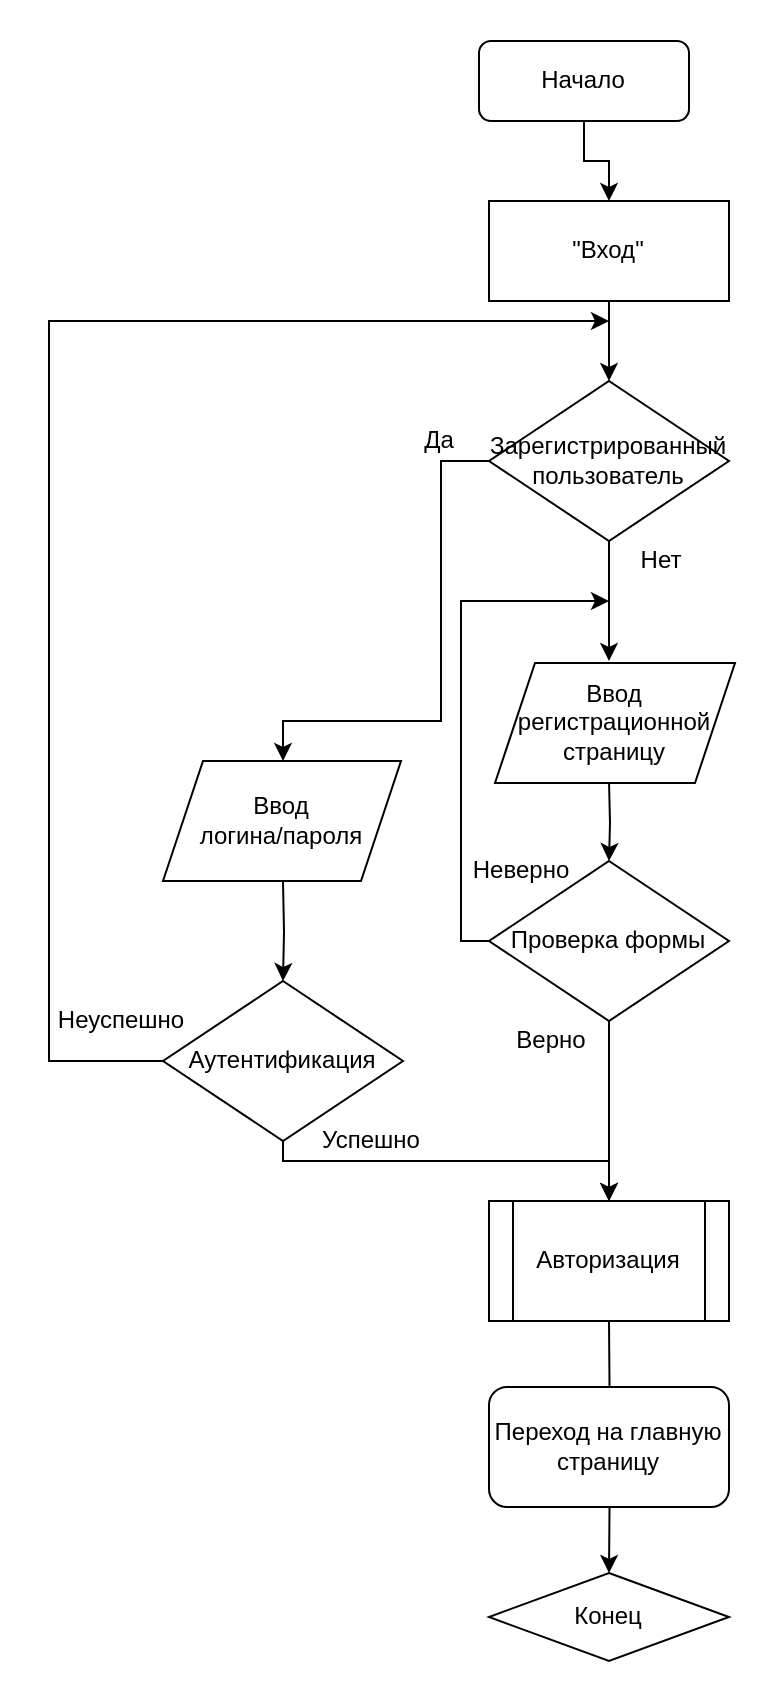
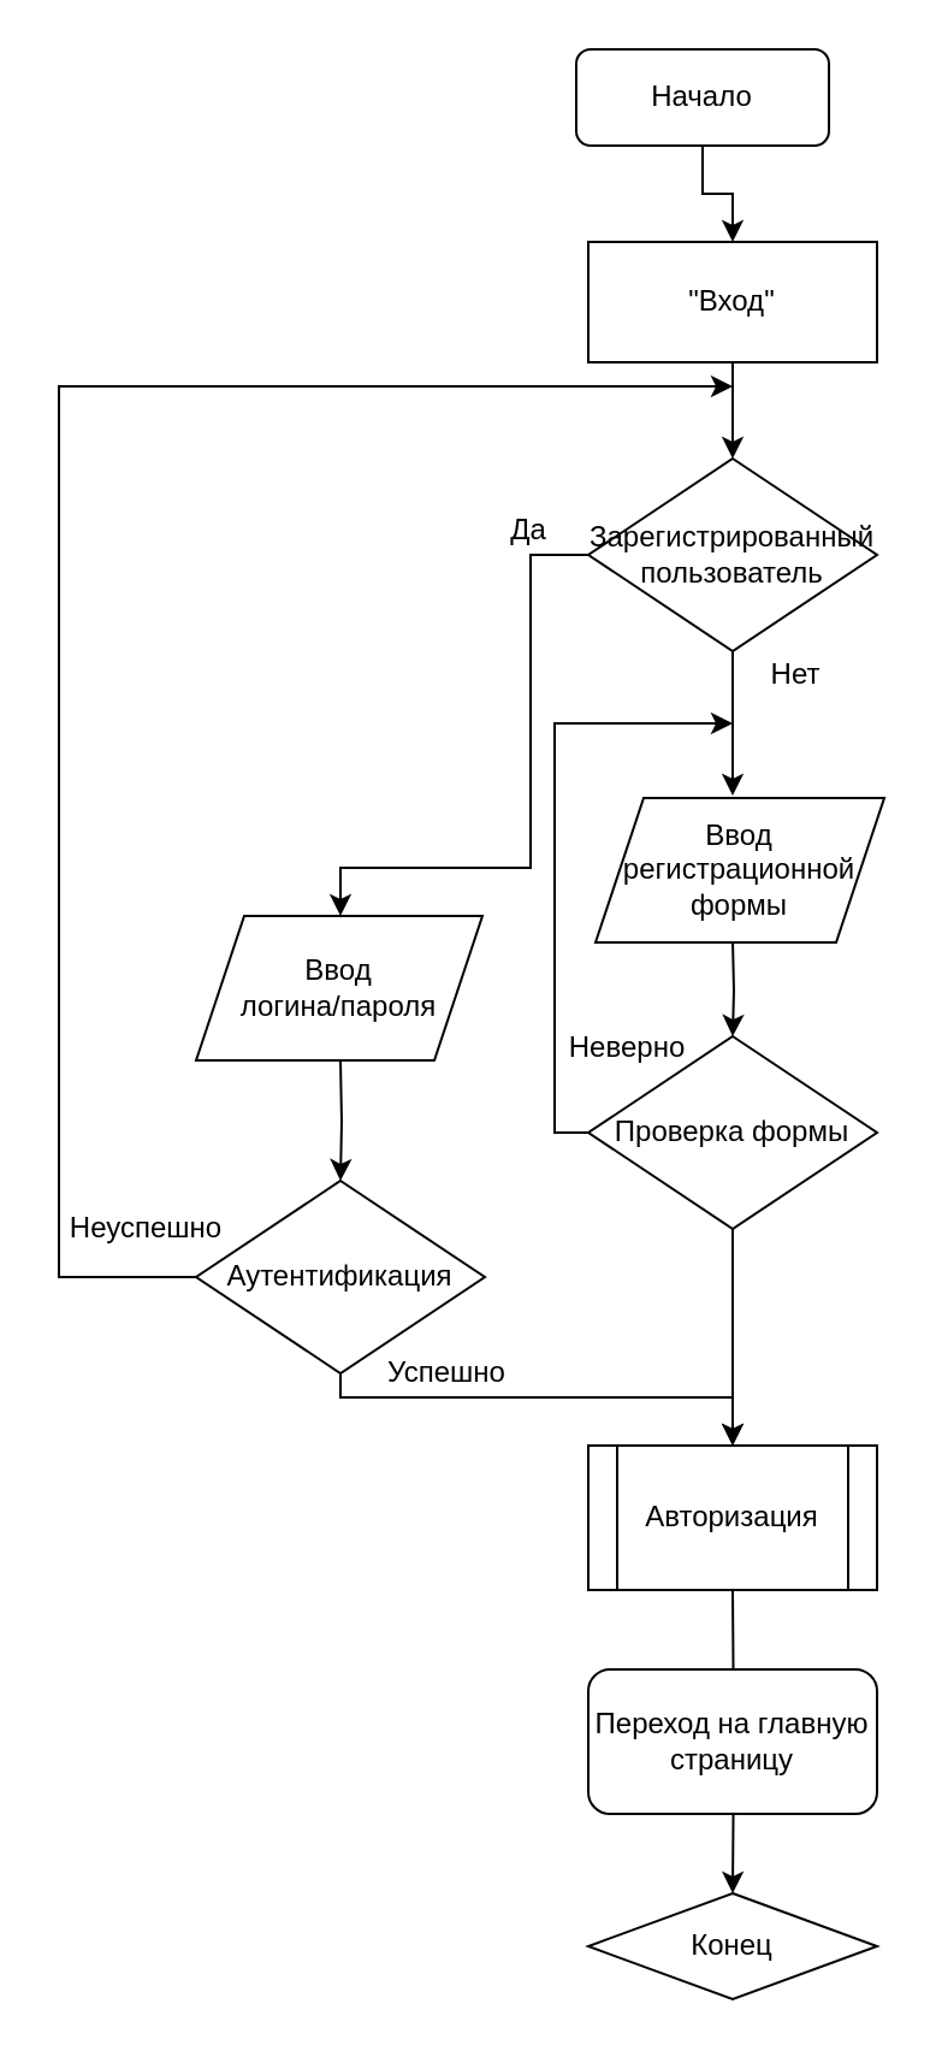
  <mxCell id="0" />
  <mxCell id="1" parent="0" />
  <mxCell id="2" style="edgeStyle=orthogonalEdgeStyle;rounded=0;orthogonalLoop=1;jettySize=auto;html=1;exitX=0.5;exitY=1;exitDx=0;exitDy=0;entryX=0.5;entryY=0;entryDx=0;entryDy=0;fontColor=default;strokeColor=default;labelBackgroundColor=default;" parent="1" source="3" target="5" edge="1"><mxGeometry relative="1" as="geometry" /></mxCell>
  <mxCell id="3" value="Начало" style="rounded=1;whiteSpace=wrap;html=1;fillColor=default;strokeColor=default;fontColor=default;" parent="1" vertex="1"><mxGeometry x="239" y="20" width="105" height="40" as="geometry" /></mxCell>
  <mxCell id="4" style="edgeStyle=orthogonalEdgeStyle;rounded=0;orthogonalLoop=1;jettySize=auto;html=1;exitX=0.5;exitY=1;exitDx=0;exitDy=0;entryX=0.5;entryY=0;entryDx=0;entryDy=0;" parent="1" source="5" target="8" edge="1"><mxGeometry relative="1" as="geometry" /></mxCell>
  <mxCell id="5" value="&quot;Вход&quot;" style="rounded=0;whiteSpace=wrap;html=1;" parent="1" vertex="1"><mxGeometry x="244" y="100" width="120" height="50" as="geometry" /></mxCell>
  <mxCell id="6" style="edgeStyle=orthogonalEdgeStyle;rounded=0;orthogonalLoop=1;jettySize=auto;html=1;exitX=0;exitY=0.5;exitDx=0;exitDy=0;entryX=0.5;entryY=0;entryDx=0;entryDy=0;" parent="1" source="8" edge="1"><mxGeometry relative="1" as="geometry"><mxPoint x="141" y="380" as="targetPoint" /><Array as="points"><mxPoint x="220" y="230" /><mxPoint x="220" y="360" /><mxPoint x="141" y="360" /></Array></mxGeometry></mxCell>
  <mxCell id="7" style="edgeStyle=orthogonalEdgeStyle;rounded=0;orthogonalLoop=1;jettySize=auto;html=1;exitX=0.5;exitY=1;exitDx=0;exitDy=0;entryX=0.5;entryY=0;entryDx=0;entryDy=0;" parent="1" source="8" edge="1"><mxGeometry relative="1" as="geometry"><mxPoint x="304" y="330" as="targetPoint" /></mxGeometry></mxCell>
  <mxCell id="8" value="Зарегистрированный&lt;br&gt;пользователь" style="rhombus;whiteSpace=wrap;html=1;fillColor=default;strokeColor=default;fontColor=default;" parent="1" vertex="1"><mxGeometry x="244" y="190" width="120" height="80" as="geometry" /></mxCell>
  <mxCell id="9" style="edgeStyle=orthogonalEdgeStyle;rounded=0;orthogonalLoop=1;jettySize=auto;html=1;exitX=0.5;exitY=1;exitDx=0;exitDy=0;entryX=0.5;entryY=0;entryDx=0;entryDy=0;" parent="1" target="15" edge="1"><mxGeometry relative="1" as="geometry"><mxPoint x="141" y="440" as="sourcePoint" /></mxGeometry></mxCell>
  <mxCell id="10" style="edgeStyle=orthogonalEdgeStyle;rounded=0;orthogonalLoop=1;jettySize=auto;html=1;exitX=0.5;exitY=1;exitDx=0;exitDy=0;entryX=0.5;entryY=0;entryDx=0;entryDy=0;" parent="1" target="19" edge="1"><mxGeometry relative="1" as="geometry"><mxPoint x="304" y="390" as="sourcePoint" /></mxGeometry></mxCell>
  <mxCell id="11" value="Да" style="text;html=1;align=center;verticalAlign=middle;resizable=0;points=[];autosize=1;strokeColor=none;fillColor=none;" parent="1" vertex="1"><mxGeometry x="204" y="210" width="30" height="20" as="geometry" /></mxCell>
  <mxCell id="12" value="Нет" style="text;html=1;align=center;verticalAlign=middle;resizable=0;points=[];autosize=1;strokeColor=none;fillColor=none;" parent="1" vertex="1"><mxGeometry x="310" y="270" width="40" height="20" as="geometry" /></mxCell>
  <mxCell id="13" style="edgeStyle=orthogonalEdgeStyle;rounded=0;orthogonalLoop=1;jettySize=auto;html=1;exitX=0;exitY=0.5;exitDx=0;exitDy=0;strokeColor=default;labelBackgroundColor=default;fontColor=default;" parent="1" edge="1"><mxGeometry relative="1" as="geometry"><mxPoint x="304" y="160" as="targetPoint" /><mxPoint x="85" y="530" as="sourcePoint" /><Array as="points"><mxPoint x="24" y="530" /><mxPoint x="24" y="160" /></Array></mxGeometry></mxCell>
  <mxCell id="14" style="edgeStyle=orthogonalEdgeStyle;rounded=0;orthogonalLoop=1;jettySize=auto;html=1;exitX=0.5;exitY=1;exitDx=0;exitDy=0;entryX=0.5;entryY=0;entryDx=0;entryDy=0;strokeColor=default;labelBackgroundColor=default;fontColor=default;" parent="1" source="15" edge="1"><mxGeometry relative="1" as="geometry"><Array as="points"><mxPoint x="141" y="580" /><mxPoint x="304" y="580" /></Array><mxPoint x="304" y="600" as="targetPoint" /></mxGeometry></mxCell>
  <mxCell id="15" value="Аутентификация" style="rhombus;whiteSpace=wrap;html=1;" parent="1" vertex="1"><mxGeometry x="81" y="490" width="120" height="80" as="geometry" /></mxCell>
  <mxCell id="16" value="Неуспешно" style="text;html=1;align=center;verticalAlign=middle;resizable=0;points=[];autosize=1;strokeColor=none;fillColor=none;fontColor=default;" parent="1" vertex="1"><mxGeometry x="20" y="500" width="80" height="20" as="geometry" /></mxCell>
  <mxCell id="17" style="edgeStyle=orthogonalEdgeStyle;rounded=0;orthogonalLoop=1;jettySize=auto;html=1;exitX=0;exitY=0.5;exitDx=0;exitDy=0;" parent="1" source="19" edge="1"><mxGeometry relative="1" as="geometry"><mxPoint x="304" y="300" as="targetPoint" /><Array as="points"><mxPoint x="230" y="470" /></Array></mxGeometry></mxCell>
  <mxCell id="18" style="edgeStyle=orthogonalEdgeStyle;rounded=0;orthogonalLoop=1;jettySize=auto;html=1;exitX=0.5;exitY=1;exitDx=0;exitDy=0;entryX=0.5;entryY=0;entryDx=0;entryDy=0;" parent="1" source="19" edge="1"><mxGeometry relative="1" as="geometry"><mxPoint x="304" y="600" as="targetPoint" /></mxGeometry></mxCell>
  <mxCell id="19" value="Проверка формы" style="rhombus;whiteSpace=wrap;html=1;" parent="1" vertex="1"><mxGeometry x="244" y="430" width="120" height="80" as="geometry" /></mxCell>
  <mxCell id="20" value="Неверно" style="text;html=1;align=center;verticalAlign=middle;resizable=0;points=[];autosize=1;strokeColor=none;fillColor=none;" parent="1" vertex="1"><mxGeometry x="230" y="425" width="60" height="20" as="geometry" /></mxCell>
  <mxCell id="21" style="edgeStyle=orthogonalEdgeStyle;rounded=0;orthogonalLoop=1;jettySize=auto;html=1;exitX=0.5;exitY=1;exitDx=0;exitDy=0;entryX=0.5;entryY=0;entryDx=0;entryDy=0;labelBackgroundColor=default;fontColor=default;strokeColor=default;" parent="1" target="24" edge="1"><mxGeometry relative="1" as="geometry"><mxPoint x="304" y="660" as="sourcePoint" /></mxGeometry></mxCell>
  <mxCell id="22" value="Успешно" style="text;html=1;align=center;verticalAlign=middle;resizable=0;points=[];autosize=1;strokeColor=none;fillColor=none;" parent="1" vertex="1"><mxGeometry x="155" y="560" width="60" height="20" as="geometry" /></mxCell>
- <mxCell id="23" value="Верно" style="text;html=1;align=center;verticalAlign=middle;resizable=0;points=[];autosize=1;strokeColor=none;fillColor=none;fontColor=default;" parent="1" vertex="1"><mxGeometry x="250" y="510" width="50" height="20" as="geometry" /></mxCell>
  <mxCell id="24" value="Конец" style="rhombus;whiteSpace=wrap;html=1;fontColor=default;strokeColor=default;fillColor=default;" parent="1" vertex="1"><mxGeometry x="244" y="786" width="120" height="44" as="geometry" /></mxCell>
  <mxCell id="25" value="Переход на главную страницу" style="whiteSpace=wrap;html=1;fillColor=default;strokeColor=default;fontColor=default;rounded=1;" parent="1" vertex="1"><mxGeometry x="244" y="693" width="120" height="60" as="geometry" /></mxCell>
- <mxCell id="26" value="Ввод регистрационной страницу" style="shape=parallelogram;perimeter=parallelogramPerimeter;whiteSpace=wrap;html=1;fixedSize=1;fontColor=default;strokeColor=default;fillColor=default;" parent="1" vertex="1"><mxGeometry x="247" y="331" width="120" height="60" as="geometry" /></mxCell>
+ <mxCell id="26" value="Ввод регистрационной формы" style="shape=parallelogram;perimeter=parallelogramPerimeter;whiteSpace=wrap;html=1;fixedSize=1;fontColor=default;strokeColor=default;fillColor=default;" parent="1" vertex="1"><mxGeometry x="247" y="331" width="120" height="60" as="geometry" /></mxCell>
  <mxCell id="27" value="Ввод&lt;br&gt;логина/пароля" style="shape=parallelogram;perimeter=parallelogramPerimeter;whiteSpace=wrap;html=1;fixedSize=1;fontColor=default;strokeColor=default;fillColor=default;" parent="1" vertex="1"><mxGeometry x="81" y="380" width="119" height="60" as="geometry" /></mxCell>
  <mxCell id="28" value="Авторизация" style="shape=process;whiteSpace=wrap;html=1;backgroundOutline=1;" vertex="1" parent="1"><mxGeometry x="244" y="600" width="120" height="60" as="geometry" /></mxCell>
